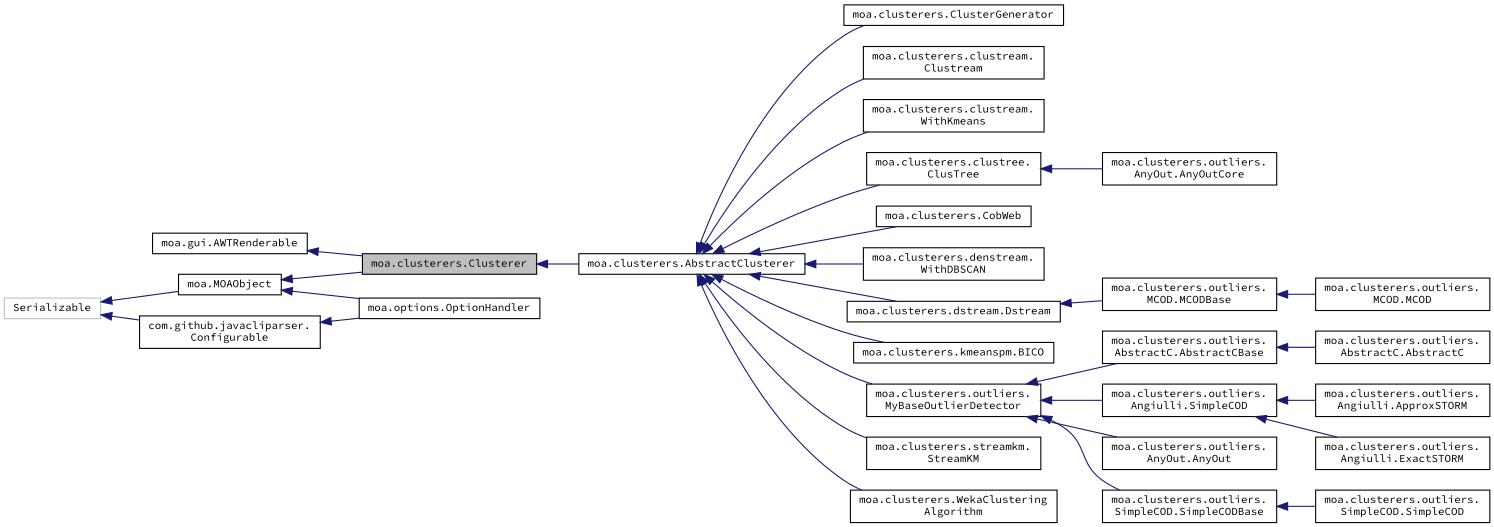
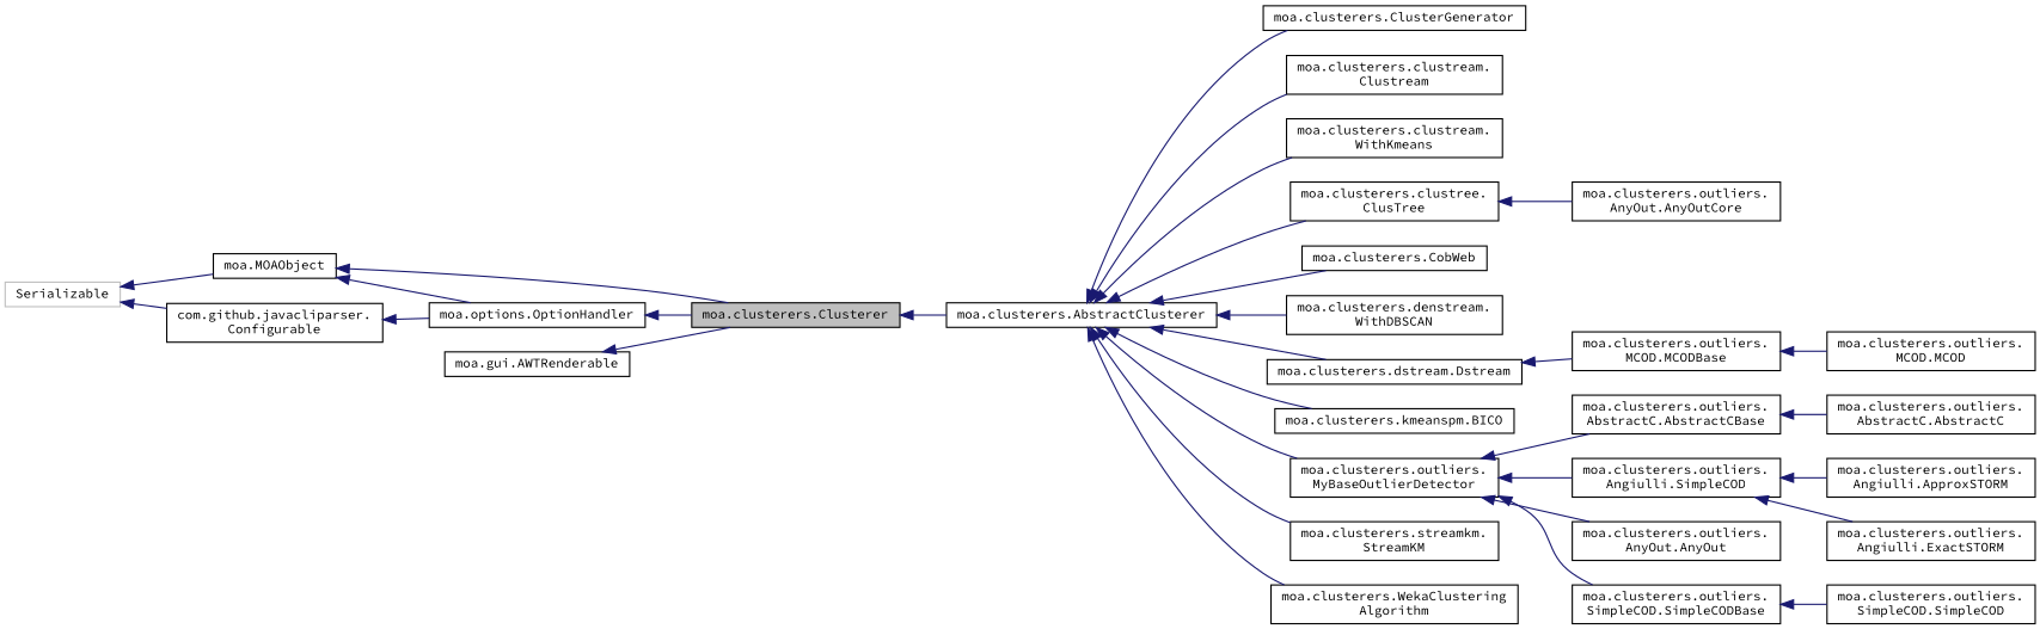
  digraph {
    fontname="Source Code Pro"
    rankdir=LR
    node [color=black fillcolor=white fontname="Source Code Pro" fontsize=10 shape=record style=filled]
    edge [color=midnightblue dir=back fontname="Source Code Pro" fontsize=10 labelfontname=Helvetica labelfontsize=10 style=solid]
    n1 [fillcolor=grey75 fontcolor=black height=0.2 label="moa.clusterers.Clusterer" width=0.4]
    n2 [height=0.2 label="moa.clusterers.AbstractClusterer" width=0.4]
    n3 [height=0.2 label="moa.clusterers.ClusterGenerator" width=0.4]
    n4 [height=0.2 label="moa.clusterers.clustream.\lClustream" width=0.4]
    n5 [height=0.2 label="moa.clusterers.clustream.\lWithKmeans" width=0.4]
    n6 [height=0.2 label="moa.clusterers.clustree.\lClusTree" width=0.4]
    n7 [height=0.2 label="moa.clusterers.CobWeb" width=0.4]
    n8 [height=0.2 label="moa.clusterers.denstream.\lWithDBSCAN" width=0.4]
    n9 [height=0.2 label="moa.clusterers.dstream.Dstream" width=0.4]
    n10 [height=0.2 label="moa.clusterers.kmeanspm.BICO" width=0.4]
    n11 [height=0.2 label="moa.clusterers.outliers.\lMyBaseOutlierDetector" width=0.4]
    n12 [height=0.2 label="moa.clusterers.streamkm.\lStreamKM" width=0.4]
    n13 [height=0.2 label="moa.clusterers.WekaClustering\lAlgorithm" width=0.4]
    n14 [height=0.2 label="moa.MOAObject" width=0.4]
    n15 [height=0.2 label="moa.options.OptionHandler" width=0.4]
    n16 [color=grey75 height=0.2 label=Serializable width=0.4]
    n17 [height=0.2 label="com.github.javacliparser.\lConfigurable" width=0.4]
    n18 [height=0.2 label="moa.gui.AWTRenderable" width=0.4]
    n19 [height=0.2 label="moa.clusterers.outliers.\lAnyOut.AnyOutCore" width=0.4]
    n20 [height=0.2 label="moa.clusterers.outliers.\lMCOD.MCODBase" width=0.4]
    n21 [height=0.2 label="moa.clusterers.outliers.\lAbstractC.AbstractCBase" width=0.4]
    n22 [height=0.2 label="moa.clusterers.outliers.\lAngiulli.SimpleCOD" width=0.4]
    n23 [height=0.2 label="moa.clusterers.outliers.\lAnyOut.AnyOut" width=0.4]
    n24 [height=0.2 label="moa.clusterers.outliers.\lSimpleCOD.SimpleCODBase" width=0.4]
    n25 [height=0.2 label="moa.clusterers.outliers.\lAbstractC.AbstractC" width=0.4]
    n26 [height=0.2 label="moa.clusterers.outliers.\lAngiulli.ApproxSTORM" width=0.4]
    n27 [height=0.2 label="moa.clusterers.outliers.\lAngiulli.ExactSTORM" width=0.4]
    n28 [height=0.2 label="moa.clusterers.outliers.\lMCOD.MCOD" width=0.4]
    n29 [height=0.2 label="moa.clusterers.outliers.\lSimpleCOD.SimpleCOD" width=0.4]
    n1 -> n2
    n2 -> n3
    n2 -> n4
    n2 -> n5
    n2 -> n6
    n2 -> n7
    n2 -> n8
    n2 -> n9
    n2 -> n10
    n2 -> n11
    n2 -> n12
    n2 -> n13
    n6 -> n19
    n9 -> n20
    n11 -> n21
    n11 -> n22
    n11 -> n23
    n11 -> n24
    n14 -> n1
    n14 -> n15
+   n15 -> n1
    n16 -> n14
    n16 -> n17
    n17 -> n15
    n18 -> n1
    n20 -> n28
    n21 -> n25
    n22 -> n26
    n22 -> n27
    n24 -> n29
  }
